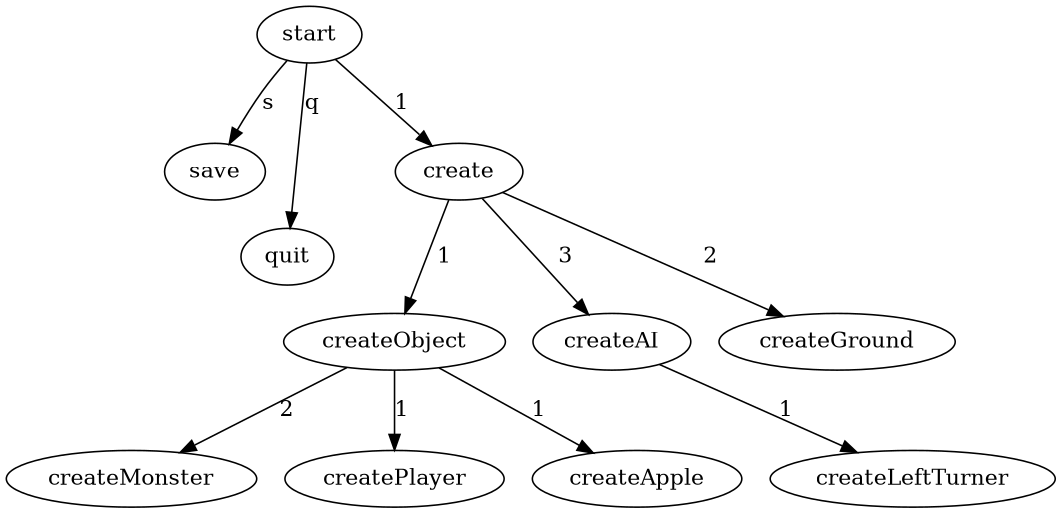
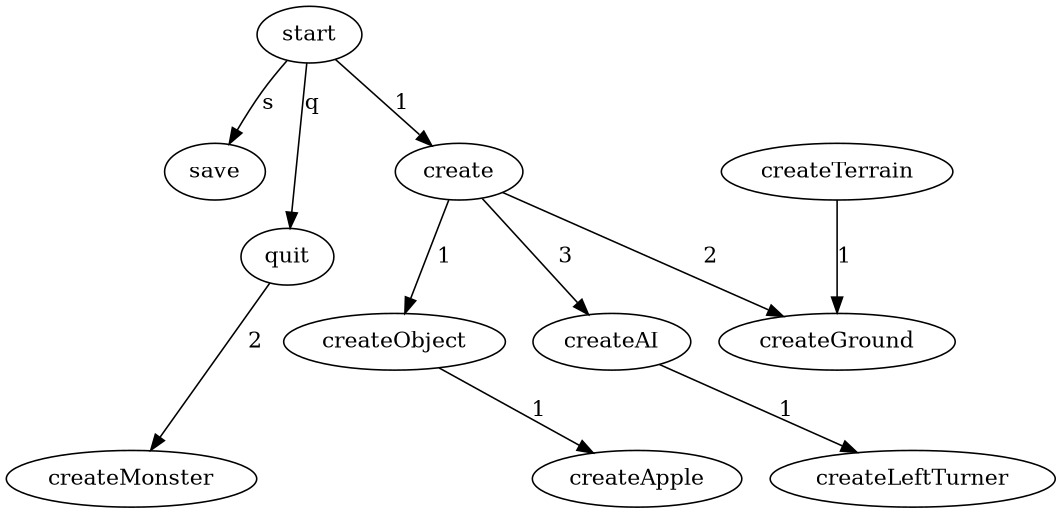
  digraph {
    start
    save
    quit
    create
    createObject
    createAI
    createGround
-   createPlayer
    createMonster
    createApple
+   createTerrain
    createLeftTurner
    start -> save [label=s]
    start -> quit [label=q]
    start -> create [label=1]
    create -> createObject [label=1]
    create -> createAI [label=3]
    create -> createGround [label=2]
-   createObject -> createPlayer [label=1]
-   createObject -> createMonster [label=2]
+   quit -> createMonster [label=2]
    createObject -> createApple [label=1]
    createAI -> createLeftTurner [label=1]
+   createTerrain -> createGround [label=1]
  }
